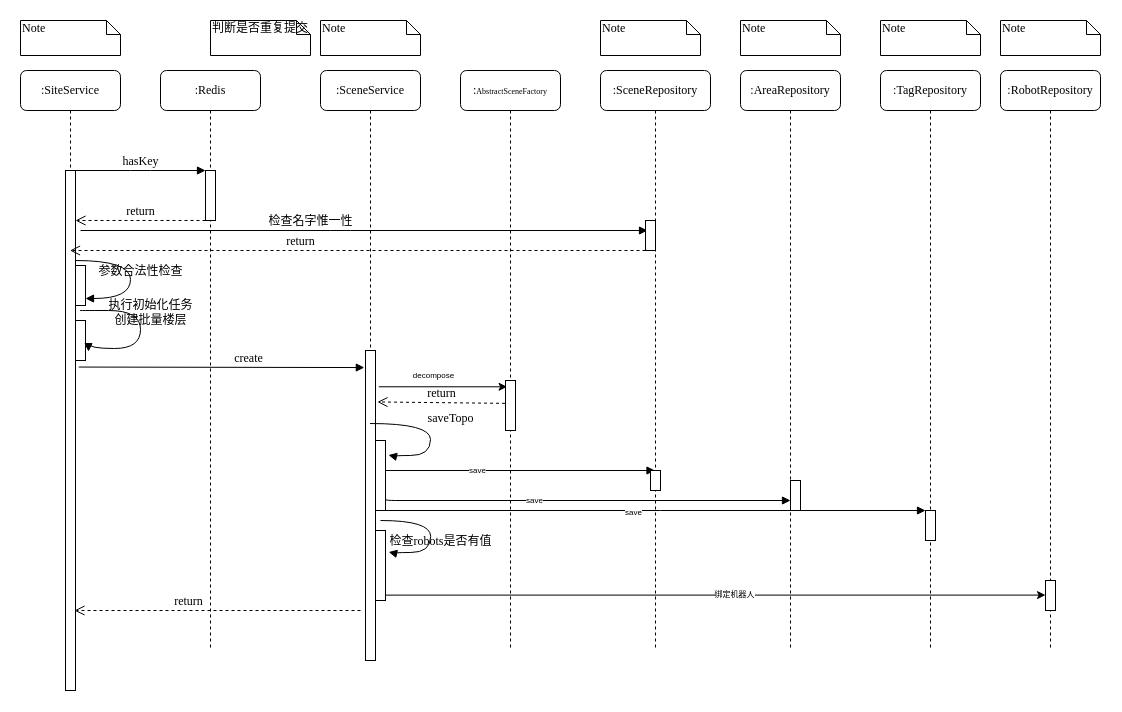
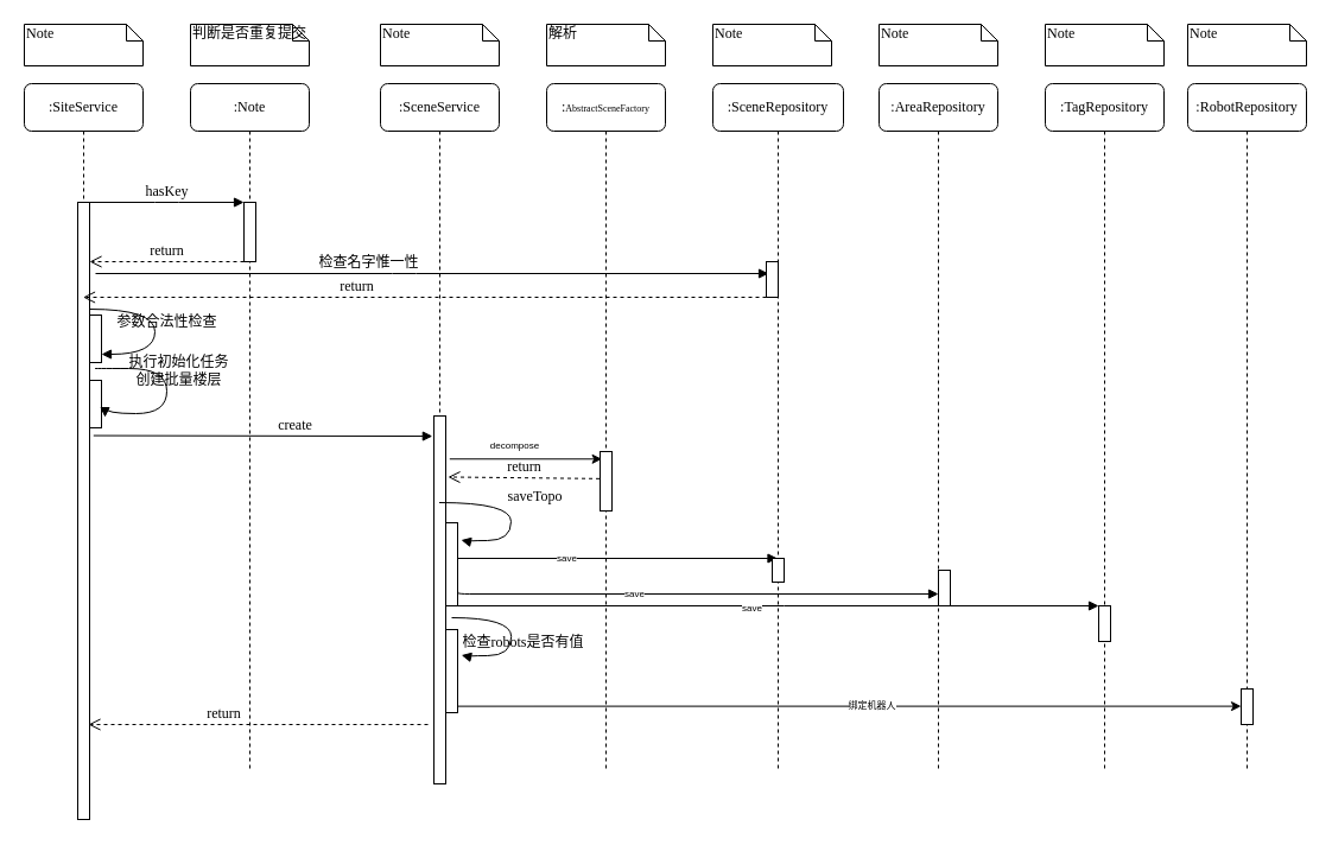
  <mxCell id="0" />
  <mxCell id="1" parent="0" />
- <mxCell id="2" value=":Redis" style="shape=umlLifeline;perimeter=lifelinePerimeter;whiteSpace=wrap;html=1;container=1;collapsible=0;recursiveResize=0;outlineConnect=0;rounded=1;shadow=0;comic=0;labelBackgroundColor=none;strokeWidth=1;fontFamily=Verdana;fontSize=12;align=center;" parent="1" vertex="1"><mxGeometry x="160" y="70" width="100" height="580" as="geometry" /></mxCell>
+ <mxCell id="2" value=":Note" style="shape=umlLifeline;perimeter=lifelinePerimeter;whiteSpace=wrap;html=1;container=1;collapsible=0;recursiveResize=0;outlineConnect=0;rounded=1;shadow=0;comic=0;labelBackgroundColor=none;strokeWidth=1;fontFamily=Verdana;fontSize=12;align=center;" parent="1" vertex="1"><mxGeometry x="160" y="70" width="100" height="580" as="geometry" /></mxCell>
  <mxCell id="3" value="" style="html=1;points=[];perimeter=orthogonalPerimeter;rounded=0;shadow=0;comic=0;labelBackgroundColor=none;strokeWidth=1;fontFamily=Verdana;fontSize=12;align=center;" parent="2" vertex="1"><mxGeometry x="45" y="100" width="10" height="50" as="geometry" /></mxCell>
  <mxCell id="4" value="return" style="html=1;verticalAlign=bottom;endArrow=open;dashed=1;endSize=8;labelBackgroundColor=none;fontFamily=Verdana;fontSize=12;edgeStyle=elbowEdgeStyle;elbow=vertical;" edge="1" parent="2"><mxGeometry relative="1" as="geometry"><mxPoint x="-85" y="150" as="targetPoint" /><Array as="points"><mxPoint x="-10" y="150" /><mxPoint x="20" y="150" /></Array><mxPoint x="45" y="150" as="sourcePoint" /></mxGeometry></mxCell>
  <mxCell id="5" value="检查名字惟一性" style="html=1;verticalAlign=bottom;endArrow=block;labelBackgroundColor=none;fontFamily=Verdana;fontSize=12;edgeStyle=elbowEdgeStyle;elbow=vertical;" edge="1" parent="2"><mxGeometry x="-0.187" relative="1" as="geometry"><mxPoint x="-80" y="160" as="sourcePoint" /><Array as="points"><mxPoint x="180" y="160" /><mxPoint x="230" y="150" /></Array><mxPoint x="487" y="160" as="targetPoint" /><mxPoint as="offset" /></mxGeometry></mxCell>
  <mxCell id="6" value=":SceneService" style="shape=umlLifeline;perimeter=lifelinePerimeter;whiteSpace=wrap;html=1;container=1;collapsible=0;recursiveResize=0;outlineConnect=0;rounded=1;shadow=0;comic=0;labelBackgroundColor=none;strokeWidth=1;fontFamily=Verdana;fontSize=12;align=center;" parent="1" vertex="1"><mxGeometry x="320" y="70" width="100" height="590" as="geometry" /></mxCell>
  <mxCell id="7" value="" style="html=1;points=[];perimeter=orthogonalPerimeter;rounded=0;shadow=0;comic=0;labelBackgroundColor=none;strokeWidth=1;fontFamily=Verdana;fontSize=12;align=center;" parent="6" vertex="1"><mxGeometry x="45" y="280" width="10" height="310" as="geometry" /></mxCell>
  <mxCell id="8" value="" style="html=1;points=[];perimeter=orthogonalPerimeter;rounded=0;shadow=0;comic=0;labelBackgroundColor=none;strokeWidth=1;fontFamily=Verdana;fontSize=12;align=center;" vertex="1" parent="6"><mxGeometry x="55" y="370" width="10" height="70" as="geometry" /></mxCell>
  <mxCell id="9" value="saveTopo" style="html=1;verticalAlign=bottom;endArrow=block;labelBackgroundColor=none;fontFamily=Verdana;fontSize=12;elbow=vertical;edgeStyle=orthogonalEdgeStyle;curved=1;entryX=1.297;entryY=0.208;entryDx=0;entryDy=0;entryPerimeter=0;" parent="6" edge="1" target="8" source="6"><mxGeometry x="-0.042" y="20" relative="1" as="geometry"><mxPoint x="195.333" y="421" as="sourcePoint" /><mxPoint x="70" y="400" as="targetPoint" /><Array as="points"><mxPoint x="110" y="353" /><mxPoint x="110" y="385" /><mxPoint x="70" y="385" /></Array><mxPoint as="offset" /></mxGeometry></mxCell>
  <mxCell id="10" value="" style="html=1;points=[];perimeter=orthogonalPerimeter;rounded=0;shadow=0;comic=0;labelBackgroundColor=none;strokeWidth=1;fontFamily=Verdana;fontSize=12;align=center;" vertex="1" parent="6"><mxGeometry x="55" y="460" width="10" height="70" as="geometry" /></mxCell>
  <mxCell id="11" value=":&lt;font style=&quot;font-size: 8px&quot;&gt;AbstractSceneFactory&lt;/font&gt;" style="shape=umlLifeline;perimeter=lifelinePerimeter;whiteSpace=wrap;html=1;container=1;collapsible=0;recursiveResize=0;outlineConnect=0;rounded=1;shadow=0;comic=0;labelBackgroundColor=none;strokeWidth=1;fontFamily=Verdana;fontSize=12;align=center;" parent="1" vertex="1"><mxGeometry x="460" y="70" width="100" height="580" as="geometry" /></mxCell>
  <mxCell id="12" value="" style="html=1;points=[];perimeter=orthogonalPerimeter;rounded=0;shadow=0;comic=0;labelBackgroundColor=none;strokeWidth=1;fontFamily=Verdana;fontSize=12;align=center;" parent="11" vertex="1"><mxGeometry x="45" y="310" width="10" height="50" as="geometry" /></mxCell>
  <mxCell id="13" value="" style="html=1;verticalAlign=bottom;endArrow=block;labelBackgroundColor=none;fontFamily=Verdana;fontSize=12;edgeStyle=elbowEdgeStyle;elbow=vertical;" edge="1" parent="11" target="15"><mxGeometry x="-0.187" relative="1" as="geometry"><mxPoint x="-75" y="400" as="sourcePoint" /><Array as="points"><mxPoint x="235" y="400" /></Array><mxPoint x="180" y="410" as="targetPoint" /><mxPoint as="offset" /></mxGeometry></mxCell>
  <mxCell id="14" value="save" style="edgeLabel;html=1;align=center;verticalAlign=middle;resizable=0;points=[];fontSize=8;" vertex="1" connectable="0" parent="13"><mxGeometry x="-0.328" y="1" relative="1" as="geometry"><mxPoint as="offset" /></mxGeometry></mxCell>
  <mxCell id="15" value=":SceneRepository" style="shape=umlLifeline;perimeter=lifelinePerimeter;whiteSpace=wrap;html=1;container=1;collapsible=0;recursiveResize=0;outlineConnect=0;rounded=1;shadow=0;comic=0;labelBackgroundColor=none;strokeWidth=1;fontFamily=Verdana;fontSize=12;align=center;" parent="1" vertex="1"><mxGeometry x="600" y="70" width="110" height="580" as="geometry" /></mxCell>
  <mxCell id="16" value="" style="html=1;points=[];perimeter=orthogonalPerimeter;rounded=0;shadow=0;comic=0;labelBackgroundColor=none;strokeWidth=1;fontFamily=Verdana;fontSize=12;align=center;" vertex="1" parent="15"><mxGeometry x="50" y="400" width="10" height="20" as="geometry" /></mxCell>
  <mxCell id="17" value=":AreaRepository" style="shape=umlLifeline;perimeter=lifelinePerimeter;whiteSpace=wrap;html=1;container=1;collapsible=0;recursiveResize=0;outlineConnect=0;rounded=1;shadow=0;comic=0;labelBackgroundColor=none;strokeWidth=1;fontFamily=Verdana;fontSize=12;align=center;" parent="1" vertex="1"><mxGeometry x="740" y="70" width="100" height="580" as="geometry" /></mxCell>
  <mxCell id="18" value="" style="html=1;points=[];perimeter=orthogonalPerimeter;rounded=0;shadow=0;comic=0;labelBackgroundColor=none;strokeWidth=1;fontFamily=Verdana;fontSize=12;align=center;" parent="17" vertex="1"><mxGeometry x="50" y="410" width="10" height="30" as="geometry" /></mxCell>
  <mxCell id="19" value=":TagRepository" style="shape=umlLifeline;perimeter=lifelinePerimeter;whiteSpace=wrap;html=1;container=1;collapsible=0;recursiveResize=0;outlineConnect=0;rounded=1;shadow=0;comic=0;labelBackgroundColor=none;strokeWidth=1;fontFamily=Verdana;fontSize=12;align=center;" parent="1" vertex="1"><mxGeometry x="880" y="70" width="100" height="580" as="geometry" /></mxCell>
  <mxCell id="20" value="" style="html=1;points=[];perimeter=orthogonalPerimeter;rounded=0;shadow=0;comic=0;labelBackgroundColor=none;strokeColor=#000000;strokeWidth=1;fillColor=#FFFFFF;fontFamily=Verdana;fontSize=12;fontColor=#000000;align=center;" parent="19" vertex="1"><mxGeometry x="45" y="440" width="10" height="30" as="geometry" /></mxCell>
  <mxCell id="21" value=":SiteService" style="shape=umlLifeline;perimeter=lifelinePerimeter;whiteSpace=wrap;html=1;container=1;collapsible=0;recursiveResize=0;outlineConnect=0;rounded=1;shadow=0;comic=0;labelBackgroundColor=none;strokeWidth=1;fontFamily=Verdana;fontSize=12;align=center;" parent="1" vertex="1"><mxGeometry x="20" y="70" width="100" height="620" as="geometry" /></mxCell>
  <mxCell id="22" value="" style="html=1;points=[];perimeter=orthogonalPerimeter;rounded=0;shadow=0;comic=0;labelBackgroundColor=none;strokeWidth=1;fontFamily=Verdana;fontSize=12;align=center;" parent="21" vertex="1"><mxGeometry x="45" y="100" width="10" height="520" as="geometry" /></mxCell>
  <mxCell id="23" value="" style="html=1;points=[];perimeter=orthogonalPerimeter;rounded=0;shadow=0;comic=0;labelBackgroundColor=none;strokeWidth=1;fontFamily=Verdana;fontSize=12;align=center;" vertex="1" parent="21"><mxGeometry x="55" y="195" width="10" height="40" as="geometry" /></mxCell>
  <mxCell id="24" value="参数合法性检查" style="html=1;verticalAlign=bottom;endArrow=block;labelBackgroundColor=none;fontFamily=Verdana;fontSize=12;elbow=vertical;edgeStyle=orthogonalEdgeStyle;curved=1;exitX=1.038;exitY=0.345;exitPerimeter=0;" edge="1" parent="21"><mxGeometry x="0.086" y="10" relative="1" as="geometry"><mxPoint x="55.003" y="190" as="sourcePoint" /><mxPoint x="65" y="228" as="targetPoint" /><Array as="points"><mxPoint x="110" y="190" /><mxPoint x="110" y="228" /><mxPoint x="65" y="228" /></Array><mxPoint as="offset" /></mxGeometry></mxCell>
  <mxCell id="25" value="" style="html=1;points=[];perimeter=orthogonalPerimeter;rounded=0;shadow=0;comic=0;labelBackgroundColor=none;strokeWidth=1;fontFamily=Verdana;fontSize=12;align=center;" vertex="1" parent="21"><mxGeometry x="55" y="250" width="10" height="40" as="geometry" /></mxCell>
  <mxCell id="26" value="执行初始化任务&lt;br&gt;创建批量楼层" style="html=1;verticalAlign=bottom;endArrow=block;labelBackgroundColor=none;fontFamily=Verdana;fontSize=12;elbow=vertical;edgeStyle=orthogonalEdgeStyle;curved=1;entryX=1.297;entryY=0.778;entryDx=0;entryDy=0;entryPerimeter=0;" edge="1" parent="21" target="25"><mxGeometry x="0.086" y="10" relative="1" as="geometry"><mxPoint x="60" y="240" as="sourcePoint" /><mxPoint x="75" y="278" as="targetPoint" /><Array as="points"><mxPoint x="56" y="240" /><mxPoint x="120" y="240" /><mxPoint x="120" y="278" /><mxPoint x="68" y="278" /></Array><mxPoint as="offset" /></mxGeometry></mxCell>
  <mxCell id="27" value="" style="html=1;points=[];perimeter=orthogonalPerimeter;rounded=0;shadow=0;comic=0;labelBackgroundColor=none;strokeWidth=1;fontFamily=Verdana;fontSize=12;align=center;" parent="1" vertex="1"><mxGeometry x="645" y="220" width="10" height="30" as="geometry" /></mxCell>
  <mxCell id="28" value="return" style="html=1;verticalAlign=bottom;endArrow=open;dashed=1;endSize=8;labelBackgroundColor=none;fontFamily=Verdana;fontSize=12;edgeStyle=elbowEdgeStyle;elbow=vertical;" parent="1" source="27" target="21" edge="1"><mxGeometry x="0.2" relative="1" as="geometry"><mxPoint x="570" y="296" as="targetPoint" /><Array as="points"><mxPoint x="590" y="250" /><mxPoint x="620" y="250" /></Array><mxPoint as="offset" /></mxGeometry></mxCell>
  <mxCell id="29" value="create" style="html=1;verticalAlign=bottom;endArrow=block;labelBackgroundColor=none;fontFamily=Verdana;fontSize=12;entryX=-0.117;entryY=0.055;entryDx=0;entryDy=0;entryPerimeter=0;exitX=1.331;exitY=0.378;exitDx=0;exitDy=0;exitPerimeter=0;" parent="1" source="22" target="7" edge="1"><mxGeometry x="0.191" relative="1" as="geometry"><mxPoint x="210" y="310" as="sourcePoint" /><mxPoint as="offset" /></mxGeometry></mxCell>
  <mxCell id="30" value="hasKey" style="html=1;verticalAlign=bottom;endArrow=block;entryX=0;entryY=0;labelBackgroundColor=none;fontFamily=Verdana;fontSize=12;edgeStyle=elbowEdgeStyle;elbow=vertical;" parent="1" source="22" target="3" edge="1"><mxGeometry relative="1" as="geometry"><mxPoint x="140" y="180" as="sourcePoint" /></mxGeometry></mxCell>
  <mxCell id="31" value="Note" style="shape=note;whiteSpace=wrap;html=1;size=14;verticalAlign=top;align=left;spacingTop=-6;rounded=0;shadow=0;comic=0;labelBackgroundColor=none;strokeWidth=1;fontFamily=Verdana;fontSize=12" parent="1" vertex="1"><mxGeometry x="20" y="20" width="100" height="35" as="geometry" /></mxCell>
- <mxCell id="32" value="判断是否重复提交" style="shape=note;whiteSpace=wrap;html=1;size=14;verticalAlign=top;align=left;spacingTop=-6;rounded=0;shadow=0;comic=0;labelBackgroundColor=none;strokeWidth=1;fontFamily=Verdana;fontSize=12" parent="1" vertex="1"><mxGeometry x="210" y="20" width="100" height="35" as="geometry" /></mxCell>
+ <mxCell id="32" value="判断是否重复提交" style="shape=note;whiteSpace=wrap;html=1;size=14;verticalAlign=top;align=left;spacingTop=-6;rounded=0;shadow=0;comic=0;labelBackgroundColor=none;strokeWidth=1;fontFamily=Verdana;fontSize=12" parent="1" vertex="1"><mxGeometry x="160" y="20" width="100" height="35" as="geometry" /></mxCell>
  <mxCell id="33" value="Note" style="shape=note;whiteSpace=wrap;html=1;size=14;verticalAlign=top;align=left;spacingTop=-6;rounded=0;shadow=0;comic=0;labelBackgroundColor=none;strokeWidth=1;fontFamily=Verdana;fontSize=12" parent="1" vertex="1"><mxGeometry x="320" y="20" width="100" height="35" as="geometry" /></mxCell>
+ <mxCell id="34" value="解析" style="shape=note;whiteSpace=wrap;html=1;size=14;verticalAlign=top;align=left;spacingTop=-6;rounded=0;shadow=0;comic=0;labelBackgroundColor=none;strokeWidth=1;fontFamily=Verdana;fontSize=12" parent="1" vertex="1"><mxGeometry x="460" y="20" width="100" height="35" as="geometry" /></mxCell>
  <mxCell id="35" value="Note" style="shape=note;whiteSpace=wrap;html=1;size=14;verticalAlign=top;align=left;spacingTop=-6;rounded=0;shadow=0;comic=0;labelBackgroundColor=none;strokeWidth=1;fontFamily=Verdana;fontSize=12" parent="1" vertex="1"><mxGeometry x="600" y="20" width="100" height="35" as="geometry" /></mxCell>
  <mxCell id="36" value="Note" style="shape=note;whiteSpace=wrap;html=1;size=14;verticalAlign=top;align=left;spacingTop=-6;rounded=0;shadow=0;comic=0;labelBackgroundColor=none;strokeWidth=1;fontFamily=Verdana;fontSize=12" parent="1" vertex="1"><mxGeometry x="740" y="20" width="100" height="35" as="geometry" /></mxCell>
  <mxCell id="37" value="Note" style="shape=note;whiteSpace=wrap;html=1;size=14;verticalAlign=top;align=left;spacingTop=-6;rounded=0;shadow=0;comic=0;labelBackgroundColor=none;strokeWidth=1;fontFamily=Verdana;fontSize=12" parent="1" vertex="1"><mxGeometry x="880" y="20" width="100" height="35" as="geometry" /></mxCell>
  <mxCell id="38" style="edgeStyle=orthogonalEdgeStyle;rounded=0;orthogonalLoop=1;jettySize=auto;html=1;entryX=0.159;entryY=0.126;entryDx=0;entryDy=0;entryPerimeter=0;fontSize=8;exitX=1.331;exitY=0.117;exitDx=0;exitDy=0;exitPerimeter=0;" edge="1" parent="1" source="7" target="12"><mxGeometry relative="1" as="geometry" /></mxCell>
  <mxCell id="39" value="decompose" style="edgeLabel;html=1;align=center;verticalAlign=middle;resizable=0;points=[];fontSize=8;" vertex="1" connectable="0" parent="38"><mxGeometry x="0.129" y="1" relative="1" as="geometry"><mxPoint x="-18" y="-11" as="offset" /></mxGeometry></mxCell>
  <mxCell id="40" value="return" style="html=1;verticalAlign=bottom;endArrow=open;dashed=1;endSize=8;exitX=-0.048;exitY=0.457;labelBackgroundColor=none;fontFamily=Verdana;fontSize=12;exitDx=0;exitDy=0;exitPerimeter=0;entryX=1.193;entryY=0.166;entryDx=0;entryDy=0;entryPerimeter=0;" edge="1" parent="1" source="12" target="7"><mxGeometry relative="1" as="geometry"><mxPoint x="380" y="380" as="targetPoint" /><mxPoint x="505" y="380" as="sourcePoint" /></mxGeometry></mxCell>
  <mxCell id="41" value=":RobotRepository" style="shape=umlLifeline;perimeter=lifelinePerimeter;whiteSpace=wrap;html=1;container=1;collapsible=0;recursiveResize=0;outlineConnect=0;rounded=1;shadow=0;comic=0;labelBackgroundColor=none;strokeWidth=1;fontFamily=Verdana;fontSize=12;align=center;" vertex="1" parent="1"><mxGeometry x="1000" y="70" width="100" height="580" as="geometry" /></mxCell>
  <mxCell id="42" value="" style="html=1;points=[];perimeter=orthogonalPerimeter;rounded=0;shadow=0;comic=0;labelBackgroundColor=none;strokeWidth=1;fontFamily=Verdana;fontSize=12;align=center;" vertex="1" parent="41"><mxGeometry x="45" y="510" width="10" height="30" as="geometry" /></mxCell>
  <mxCell id="43" value="Note" style="shape=note;whiteSpace=wrap;html=1;size=14;verticalAlign=top;align=left;spacingTop=-6;rounded=0;shadow=0;comic=0;labelBackgroundColor=none;strokeWidth=1;fontFamily=Verdana;fontSize=12" vertex="1" parent="1"><mxGeometry x="1000" y="20" width="100" height="35" as="geometry" /></mxCell>
  <mxCell id="44" value="" style="html=1;verticalAlign=bottom;endArrow=block;labelBackgroundColor=none;fontFamily=Verdana;fontSize=12;edgeStyle=elbowEdgeStyle;elbow=vertical;exitX=1.021;exitY=0.829;exitDx=0;exitDy=0;exitPerimeter=0;" edge="1" parent="1" source="8"><mxGeometry x="-0.187" relative="1" as="geometry"><mxPoint x="390" y="500" as="sourcePoint" /><Array as="points"><mxPoint x="640" y="500" /><mxPoint x="690" y="490" /></Array><mxPoint x="790" y="500" as="targetPoint" /><mxPoint as="offset" /></mxGeometry></mxCell>
  <mxCell id="45" value="save" style="edgeLabel;html=1;align=center;verticalAlign=middle;resizable=0;points=[];fontSize=8;" vertex="1" connectable="0" parent="44"><mxGeometry x="-0.262" y="1" relative="1" as="geometry"><mxPoint as="offset" /></mxGeometry></mxCell>
  <mxCell id="46" value="" style="html=1;verticalAlign=bottom;endArrow=block;labelBackgroundColor=none;fontFamily=Verdana;fontSize=12;edgeStyle=elbowEdgeStyle;elbow=vertical;" edge="1" parent="1" source="8" target="20"><mxGeometry x="-0.187" relative="1" as="geometry"><mxPoint x="400" y="510" as="sourcePoint" /><Array as="points"><mxPoint x="650" y="510" /><mxPoint x="700" y="500" /></Array><mxPoint x="800" y="510" as="targetPoint" /><mxPoint as="offset" /></mxGeometry></mxCell>
  <mxCell id="47" value="save" style="edgeLabel;html=1;align=center;verticalAlign=middle;resizable=0;points=[];fontSize=8;" vertex="1" connectable="0" parent="46"><mxGeometry x="-0.085" y="-1" relative="1" as="geometry"><mxPoint as="offset" /></mxGeometry></mxCell>
  <mxCell id="48" value="检查robots是否有值" style="html=1;verticalAlign=bottom;endArrow=block;labelBackgroundColor=none;fontFamily=Verdana;fontSize=12;elbow=vertical;edgeStyle=orthogonalEdgeStyle;curved=1;entryX=1.297;entryY=0.208;entryDx=0;entryDy=0;entryPerimeter=0;" edge="1" parent="1"><mxGeometry x="0.29" y="10" relative="1" as="geometry"><mxPoint x="380" y="520" as="sourcePoint" /><mxPoint x="388.16" y="551.56" as="targetPoint" /><Array as="points"><mxPoint x="430.19" y="520" /><mxPoint x="430.19" y="552" /><mxPoint x="390.19" y="552" /></Array><mxPoint as="offset" /></mxGeometry></mxCell>
  <mxCell id="49" style="edgeStyle=orthogonalEdgeStyle;rounded=0;orthogonalLoop=1;jettySize=auto;html=1;fontSize=8;exitX=1.021;exitY=0.923;exitDx=0;exitDy=0;exitPerimeter=0;" edge="1" parent="1" source="10" target="42"><mxGeometry relative="1" as="geometry"><Array as="points"><mxPoint x="715" y="595" /><mxPoint x="715" y="595" /></Array></mxGeometry></mxCell>
  <mxCell id="50" value="绑定机器人" style="edgeLabel;html=1;align=center;verticalAlign=middle;resizable=0;points=[];fontSize=8;" vertex="1" connectable="0" parent="49"><mxGeometry x="0.056" y="1" relative="1" as="geometry"><mxPoint as="offset" /></mxGeometry></mxCell>
  <mxCell id="51" value="return" style="html=1;verticalAlign=bottom;endArrow=open;dashed=1;endSize=8;labelBackgroundColor=none;fontFamily=Verdana;fontSize=12;edgeStyle=elbowEdgeStyle;elbow=vertical;" edge="1" parent="1"><mxGeometry x="0.2" relative="1" as="geometry"><mxPoint x="74" y="610" as="targetPoint" /><Array as="points"><mxPoint x="320.19" y="610" /><mxPoint x="350.19" y="610" /></Array><mxPoint x="360" y="610" as="sourcePoint" /><mxPoint as="offset" /></mxGeometry></mxCell>
